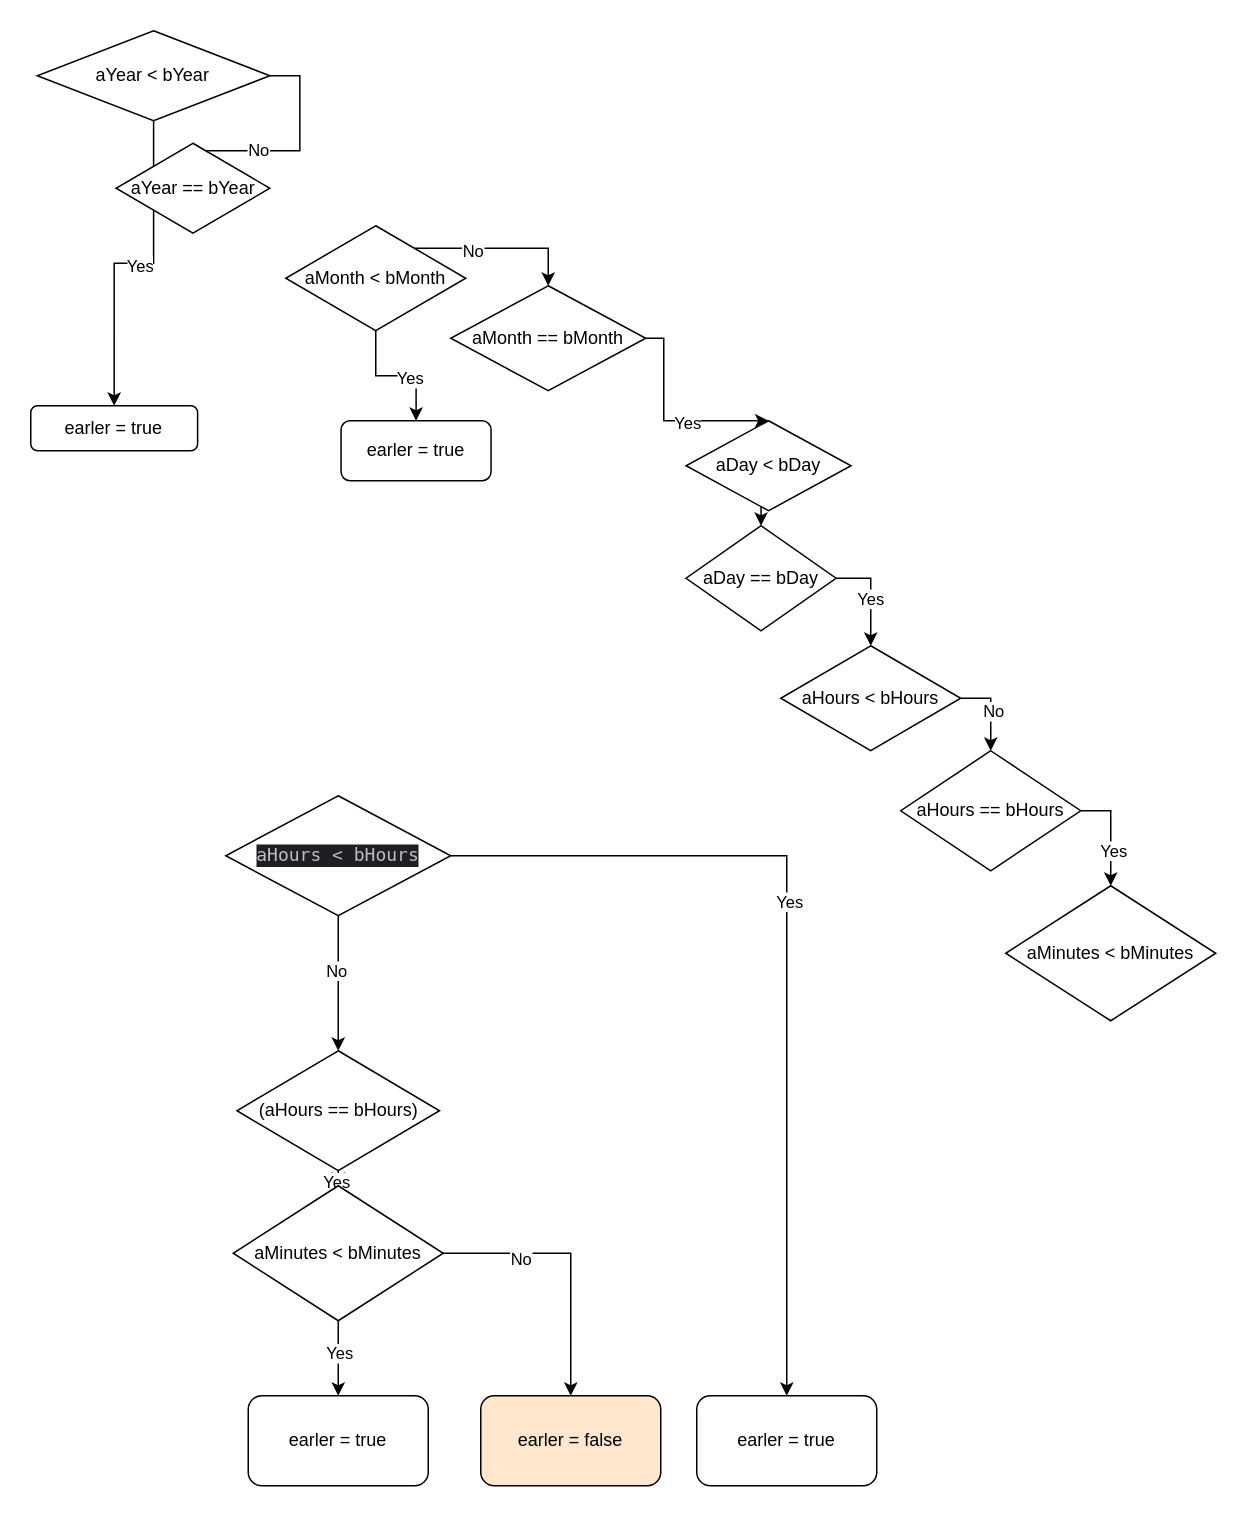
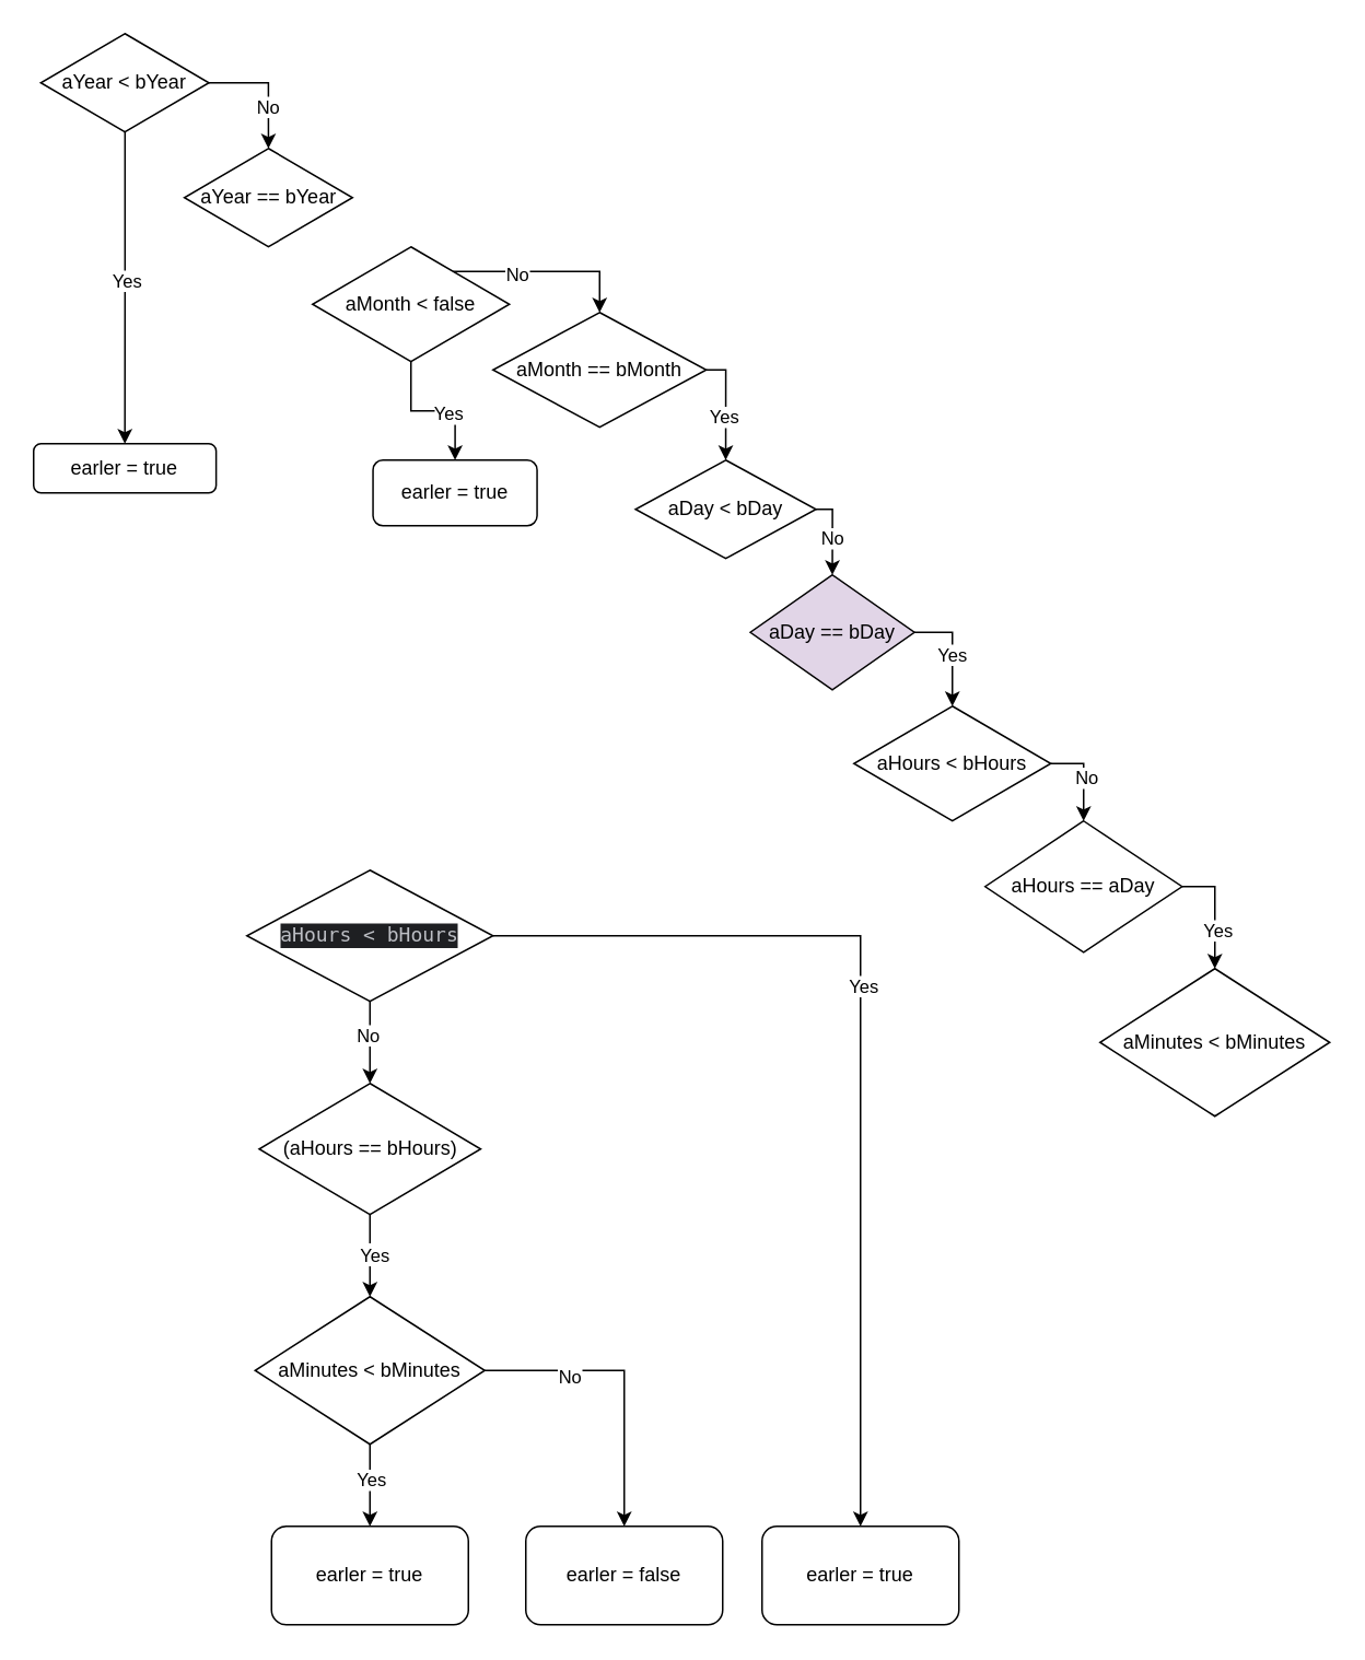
  <mxCell id="0" />
  <mxCell id="1" parent="0" />
  <mxCell id="2" style="edgeStyle=orthogonalEdgeStyle;rounded=0;orthogonalLoop=1;jettySize=auto;html=1;entryX=0.5;entryY=0;entryDx=0;entryDy=0;" edge="1" parent="1" source="6" target="7"><mxGeometry relative="1" as="geometry"><Array as="points" /></mxGeometry></mxCell>
  <mxCell id="3" value="Yes" style="edgeLabel;html=1;align=center;verticalAlign=middle;resizable=0;points=[];" vertex="1" connectable="0" parent="2"><mxGeometry x="-0.129" y="1" relative="1" as="geometry"><mxPoint as="offset" /></mxGeometry></mxCell>
  <mxCell id="4" style="edgeStyle=orthogonalEdgeStyle;rounded=0;orthogonalLoop=1;jettySize=auto;html=1;exitX=0.5;exitY=1;exitDx=0;exitDy=0;entryX=0.5;entryY=0;entryDx=0;entryDy=0;" edge="1" parent="1" source="6" target="11"><mxGeometry relative="1" as="geometry" /></mxCell>
  <mxCell id="5" value="No" style="edgeLabel;html=1;align=center;verticalAlign=middle;resizable=0;points=[];" vertex="1" connectable="0" parent="4"><mxGeometry x="-0.2" y="-2" relative="1" as="geometry"><mxPoint as="offset" /></mxGeometry></mxCell>
  <mxCell id="6" value="&lt;div style=&quot;background-color:#1e1f22;color:#bcbec4&quot;&gt;&lt;pre style=&quot;font-family:'JetBrains Mono',monospace;font-size:9,8pt;&quot;&gt;aHours &amp;lt; bHours&lt;/pre&gt;&lt;/div&gt;" style="rhombus;whiteSpace=wrap;html=1;" vertex="1" parent="1"><mxGeometry x="150" y="530" width="150" height="80" as="geometry" /></mxCell>
  <mxCell id="7" value="earler = true" style="rounded=1;whiteSpace=wrap;html=1;" vertex="1" parent="1"><mxGeometry x="464" y="930" width="120" height="60" as="geometry" /></mxCell>
  <mxCell id="8" value="" style="edgeStyle=orthogonalEdgeStyle;rounded=0;orthogonalLoop=1;jettySize=auto;html=1;" edge="1" parent="1" source="11" target="17"><mxGeometry relative="1" as="geometry" /></mxCell>
  <mxCell id="9" value="No" style="edgeLabel;html=1;align=center;verticalAlign=middle;resizable=0;points=[];" vertex="1" connectable="0" parent="8"><mxGeometry x="-0.095" y="1" relative="1" as="geometry"><mxPoint as="offset" /></mxGeometry></mxCell>
  <mxCell id="10" value="Yes" style="edgeLabel;html=1;align=center;verticalAlign=middle;resizable=0;points=[];" vertex="1" connectable="0" parent="8"><mxGeometry x="-0.053" y="2" relative="1" as="geometry"><mxPoint as="offset" /></mxGeometry></mxCell>
- <mxCell id="11" value="(aHours == bHours)" style="rhombus;whiteSpace=wrap;html=1;" vertex="1" parent="1"><mxGeometry x="157.5" y="700" width="135" height="80" as="geometry" /></mxCell>
+ <mxCell id="11" value="(aHours == bHours)" style="rhombus;whiteSpace=wrap;html=1;" vertex="1" parent="1"><mxGeometry x="157.5" y="660" width="135" height="80" as="geometry" /></mxCell>
  <mxCell id="12" value="earler = true" style="rounded=1;whiteSpace=wrap;html=1;" vertex="1" parent="1"><mxGeometry x="165" y="930" width="120" height="60" as="geometry" /></mxCell>
  <mxCell id="13" value="" style="edgeStyle=orthogonalEdgeStyle;rounded=0;orthogonalLoop=1;jettySize=auto;html=1;" edge="1" parent="1" source="17" target="12"><mxGeometry relative="1" as="geometry" /></mxCell>
  <mxCell id="14" value="Yes" style="edgeLabel;html=1;align=center;verticalAlign=middle;resizable=0;points=[];" vertex="1" connectable="0" parent="13"><mxGeometry x="-0.171" relative="1" as="geometry"><mxPoint as="offset" /></mxGeometry></mxCell>
  <mxCell id="15" style="edgeStyle=orthogonalEdgeStyle;rounded=0;orthogonalLoop=1;jettySize=auto;html=1;entryX=0.5;entryY=0;entryDx=0;entryDy=0;" edge="1" parent="1" source="17" target="18"><mxGeometry relative="1" as="geometry" /></mxCell>
  <mxCell id="16" value="No" style="edgeLabel;html=1;align=center;verticalAlign=middle;resizable=0;points=[];" vertex="1" connectable="0" parent="15"><mxGeometry x="-0.433" y="-3" relative="1" as="geometry"><mxPoint as="offset" /></mxGeometry></mxCell>
  <mxCell id="17" value="aMinutes &amp;lt; bMinutes" style="rhombus;whiteSpace=wrap;html=1;" vertex="1" parent="1"><mxGeometry x="155" y="790" width="140" height="90" as="geometry" /></mxCell>
- <mxCell id="18" value="earler = false" style="rounded=1;whiteSpace=wrap;html=1;fillColor=#ffe6cc;" vertex="1" parent="1"><mxGeometry x="320" y="930" width="120" height="60" as="geometry" /></mxCell>
+ <mxCell id="18" value="earler = false" style="rounded=1;whiteSpace=wrap;html=1;" vertex="1" parent="1"><mxGeometry x="320" y="930" width="120" height="60" as="geometry" /></mxCell>
  <mxCell id="19" style="edgeStyle=orthogonalEdgeStyle;rounded=0;orthogonalLoop=1;jettySize=auto;html=1;entryX=0.5;entryY=0;entryDx=0;entryDy=0;" edge="1" parent="1" source="23" target="24"><mxGeometry relative="1" as="geometry" /></mxCell>
  <mxCell id="20" value="Yes" style="edgeLabel;html=1;align=center;verticalAlign=middle;resizable=0;points=[];" vertex="1" connectable="0" parent="19"><mxGeometry x="-0.042" y="1" relative="1" as="geometry"><mxPoint as="offset" /></mxGeometry></mxCell>
  <mxCell id="21" style="edgeStyle=orthogonalEdgeStyle;rounded=0;orthogonalLoop=1;jettySize=auto;html=1;entryX=0.5;entryY=0;entryDx=0;entryDy=0;exitX=1;exitY=0.5;exitDx=0;exitDy=0;" edge="1" parent="1" source="23" target="25"><mxGeometry relative="1" as="geometry" /></mxCell>
  <mxCell id="22" value="No" style="edgeLabel;html=1;align=center;verticalAlign=middle;resizable=0;points=[];" vertex="1" connectable="0" parent="21"><mxGeometry x="0.345" y="-1" relative="1" as="geometry"><mxPoint as="offset" /></mxGeometry></mxCell>
- <mxCell id="23" value="aYear &amp;lt; bYear" style="rhombus;whiteSpace=wrap;html=1;" vertex="1" parent="1"><mxGeometry x="24.37" y="20" width="155" height="60" as="geometry" /></mxCell>
+ <mxCell id="23" value="aYear &amp;lt; bYear" style="rhombus;whiteSpace=wrap;html=1;" vertex="1" parent="1"><mxGeometry x="24.37" y="20" width="102.5" height="60" as="geometry" /></mxCell>
  <mxCell id="24" value="earler = true" style="rounded=1;whiteSpace=wrap;html=1;" vertex="1" parent="1"><mxGeometry x="20" y="270" width="111.25" height="30" as="geometry" /></mxCell>
- <mxCell id="25" value="aYear == bYear" style="rhombus;whiteSpace=wrap;html=1;" vertex="1" parent="1"><mxGeometry x="76.87" y="95" width="102.5" height="60" as="geometry" /></mxCell>
+ <mxCell id="25" value="aYear == bYear" style="rhombus;whiteSpace=wrap;html=1;" vertex="1" parent="1"><mxGeometry x="111.87" y="90" width="102.5" height="60" as="geometry" /></mxCell>
  <mxCell id="26" value="" style="edgeStyle=orthogonalEdgeStyle;rounded=0;orthogonalLoop=1;jettySize=auto;html=1;" edge="1" parent="1" source="30" target="31"><mxGeometry relative="1" as="geometry" /></mxCell>
  <mxCell id="27" value="Yes&lt;br&gt;" style="edgeLabel;html=1;align=center;verticalAlign=middle;resizable=0;points=[];" vertex="1" connectable="0" parent="26"><mxGeometry x="0.2" y="-1" relative="1" as="geometry"><mxPoint as="offset" /></mxGeometry></mxCell>
  <mxCell id="28" style="edgeStyle=orthogonalEdgeStyle;rounded=0;orthogonalLoop=1;jettySize=auto;html=1;entryX=0.5;entryY=0;entryDx=0;entryDy=0;" edge="1" parent="1" source="30" target="34"><mxGeometry relative="1" as="geometry"><Array as="points"><mxPoint x="365" y="165" /></Array></mxGeometry></mxCell>
  <mxCell id="29" value="No" style="edgeLabel;html=1;align=center;verticalAlign=middle;resizable=0;points=[];" vertex="1" connectable="0" parent="28"><mxGeometry x="-0.311" y="-1" relative="1" as="geometry"><mxPoint as="offset" /></mxGeometry></mxCell>
- <mxCell id="30" value="aMonth &amp;lt; bMonth" style="rhombus;whiteSpace=wrap;html=1;" vertex="1" parent="1"><mxGeometry x="190" y="150" width="120" height="70" as="geometry" /></mxCell>
+ <mxCell id="30" value="aMonth &amp;lt; false" style="rhombus;whiteSpace=wrap;html=1;" vertex="1" parent="1"><mxGeometry x="190" y="150" width="120" height="70" as="geometry" /></mxCell>
  <mxCell id="31" value="earler = true" style="rounded=1;whiteSpace=wrap;html=1;" vertex="1" parent="1"><mxGeometry x="226.87" y="280" width="100" height="40" as="geometry" /></mxCell>
  <mxCell id="32" style="edgeStyle=orthogonalEdgeStyle;rounded=0;orthogonalLoop=1;jettySize=auto;html=1;entryX=0.5;entryY=0;entryDx=0;entryDy=0;exitX=1;exitY=0.5;exitDx=0;exitDy=0;" edge="1" parent="1" source="34" target="37"><mxGeometry relative="1" as="geometry"><Array as="points"><mxPoint x="442" y="225" /></Array></mxGeometry></mxCell>
  <mxCell id="33" value="Yes" style="edgeLabel;html=1;align=center;verticalAlign=middle;resizable=0;points=[];" vertex="1" connectable="0" parent="32"><mxGeometry x="0.2" y="-1" relative="1" as="geometry"><mxPoint as="offset" /></mxGeometry></mxCell>
  <mxCell id="34" value="aMonth == bMonth" style="rhombus;whiteSpace=wrap;html=1;" vertex="1" parent="1"><mxGeometry x="300" y="190" width="130" height="70" as="geometry" /></mxCell>
  <mxCell id="35" style="edgeStyle=orthogonalEdgeStyle;rounded=0;orthogonalLoop=1;jettySize=auto;html=1;entryX=0.5;entryY=0;entryDx=0;entryDy=0;exitX=1;exitY=0.5;exitDx=0;exitDy=0;" edge="1" parent="1" source="37" target="40"><mxGeometry relative="1" as="geometry"><Array as="points"><mxPoint x="507" y="310" /></Array></mxGeometry></mxCell>
  <mxCell id="36" value="No" style="edgeLabel;html=1;align=center;verticalAlign=middle;resizable=0;points=[];" vertex="1" connectable="0" parent="35"><mxGeometry x="0.107" relative="1" as="geometry"><mxPoint as="offset" /></mxGeometry></mxCell>
- <mxCell id="37" value="aDay &amp;lt; bDay" style="rhombus;whiteSpace=wrap;html=1;" vertex="1" parent="1"><mxGeometry x="456.87" y="280" width="110" height="60" as="geometry" /></mxCell>
+ <mxCell id="37" value="aDay &amp;lt; bDay" style="rhombus;whiteSpace=wrap;html=1;" vertex="1" parent="1"><mxGeometry x="386.87" y="280" width="110" height="60" as="geometry" /></mxCell>
  <mxCell id="38" style="edgeStyle=orthogonalEdgeStyle;rounded=0;orthogonalLoop=1;jettySize=auto;html=1;entryX=0.5;entryY=0;entryDx=0;entryDy=0;exitX=1;exitY=0.5;exitDx=0;exitDy=0;" edge="1" parent="1" source="40" target="43"><mxGeometry relative="1" as="geometry" /></mxCell>
  <mxCell id="39" value="Yes" style="edgeLabel;html=1;align=center;verticalAlign=middle;resizable=0;points=[];" vertex="1" connectable="0" parent="38"><mxGeometry x="0.077" y="-1" relative="1" as="geometry"><mxPoint as="offset" /></mxGeometry></mxCell>
- <mxCell id="40" value="aDay == bDay" style="rhombus;whiteSpace=wrap;html=1;" vertex="1" parent="1"><mxGeometry x="456.87" y="350" width="100" height="70" as="geometry" /></mxCell>
+ <mxCell id="40" value="aDay == bDay" style="rhombus;whiteSpace=wrap;html=1;fillColor=#e1d5e7;" vertex="1" parent="1"><mxGeometry x="456.87" y="350" width="100" height="70" as="geometry" /></mxCell>
  <mxCell id="41" style="edgeStyle=orthogonalEdgeStyle;rounded=0;orthogonalLoop=1;jettySize=auto;html=1;entryX=0.5;entryY=0;entryDx=0;entryDy=0;exitX=1;exitY=0.5;exitDx=0;exitDy=0;" edge="1" parent="1" source="43"><mxGeometry relative="1" as="geometry"><mxPoint x="660" y="500" as="targetPoint" /><Array as="points"><mxPoint x="660" y="465" /></Array></mxGeometry></mxCell>
  <mxCell id="42" value="No" style="edgeLabel;html=1;align=center;verticalAlign=middle;resizable=0;points=[];" vertex="1" connectable="0" parent="41"><mxGeometry x="0.018" y="1" relative="1" as="geometry"><mxPoint as="offset" /></mxGeometry></mxCell>
  <mxCell id="43" value="aHours &amp;lt; bHours" style="rhombus;whiteSpace=wrap;html=1;" vertex="1" parent="1"><mxGeometry x="520" y="430" width="120" height="70" as="geometry" /></mxCell>
  <mxCell id="44" style="edgeStyle=orthogonalEdgeStyle;rounded=0;orthogonalLoop=1;jettySize=auto;html=1;entryX=0.5;entryY=0;entryDx=0;entryDy=0;exitX=1;exitY=0.5;exitDx=0;exitDy=0;" edge="1" parent="1" source="46" target="47"><mxGeometry relative="1" as="geometry" /></mxCell>
  <mxCell id="45" value="Yes" style="edgeLabel;html=1;align=center;verticalAlign=middle;resizable=0;points=[];" vertex="1" connectable="0" parent="44"><mxGeometry x="0.314" y="1" relative="1" as="geometry"><mxPoint as="offset" /></mxGeometry></mxCell>
- <mxCell id="46" value="aHours == bHours" style="rhombus;whiteSpace=wrap;html=1;" vertex="1" parent="1"><mxGeometry x="600" y="500" width="120" height="80" as="geometry" /></mxCell>
+ <mxCell id="46" value="aHours == aDay" style="rhombus;whiteSpace=wrap;html=1;" vertex="1" parent="1"><mxGeometry x="600" y="500" width="120" height="80" as="geometry" /></mxCell>
  <mxCell id="47" value="aMinutes &amp;lt; bMinutes" style="rhombus;whiteSpace=wrap;html=1;" vertex="1" parent="1"><mxGeometry x="670" y="590" width="140" height="90" as="geometry" /></mxCell>
